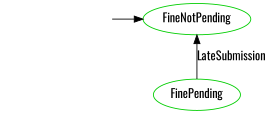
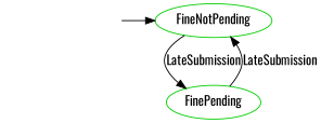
  digraph {
    fontname=Oswald
    node [fontname=Oswald shape=ellipse color=green3]
    edge [fontname=Oswald]
    __init_FineNotPending [shape=plaintext style=invis color=""]
    n2 [label=FineNotPending]
    n3 [label=FinePending]
    subgraph sub_1 {
      __init_FineNotPending
    }
    subgraph sub_2 {
      n2
    }
    subgraph sub_3 {
      n2
    }
    subgraph sub_4 {
      n3
    }
    subgraph sub_5 {
      n3
    }
    subgraph sub_6 {
      rank=min
      __init_FineNotPending
      n2
    }
    __init_FineNotPending -> n2
+   n2 -> n3 [label=LateSubmission]
    n3 -> n2 [label=LateSubmission]
  }
